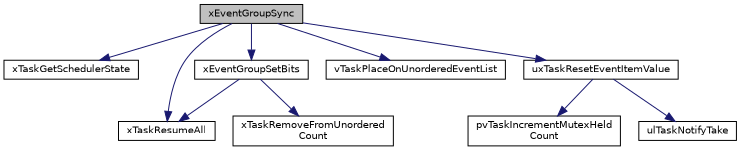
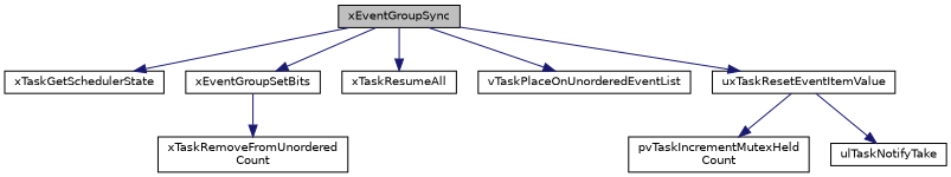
  digraph {
    rankdir=TB
    node [color=black fillcolor=white fontname=Helvetica fontsize=10 shape=record style=filled]
    edge [color=midnightblue fontname=Helvetica fontsize=10 labelfontname=Helvetica labelfontsize=10 style=solid]
    n1 [fillcolor=grey75 fontcolor=black height=0.2 label=xEventGroupSync width=0.4]
    n2 [height=0.2 label=xTaskGetSchedulerState width=0.4]
    n3 [height=0.2 label=xEventGroupSetBits width=0.4]
    n4 [height=0.2 label=xTaskResumeAll width=0.4]
    n5 [height=0.2 label=vTaskPlaceOnUnorderedEventList width=0.4]
    n6 [height=0.2 label=uxTaskResetEventItemValue width=0.4]
    n7 [height=0.2 label="xTaskRemoveFromUnordered\lCount" width=0.4]
    n8 [height=0.2 label="pvTaskIncrementMutexHeld\lCount" width=0.4]
    n9 [height=0.2 label=ulTaskNotifyTake width=0.4]
    n1 -> n2
    n1 -> n3
    n1 -> n4
    n1 -> n5
    n1 -> n6
-   n3 -> n4
    n3 -> n7
    n6 -> n8
    n6 -> n9
  }
